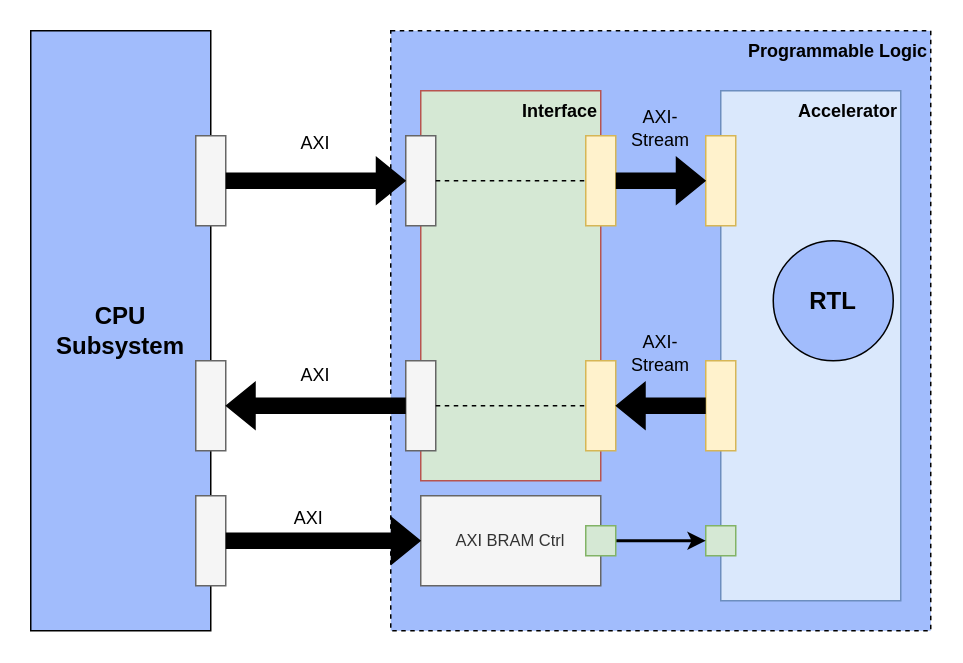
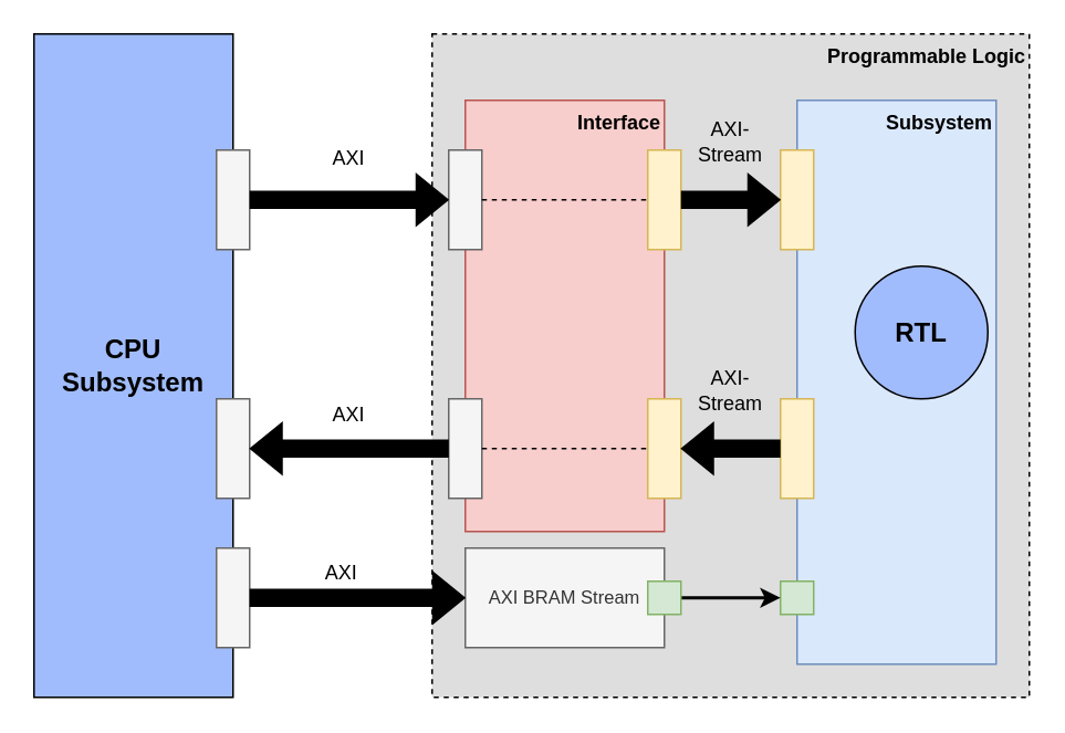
  <mxCell id="0" />
  <mxCell id="1" parent="0" />
  <mxCell id="2" value="&lt;font style=&quot;font-size: 16px;&quot;&gt;&lt;b&gt;CPU Subsystem&lt;/b&gt;&lt;/font&gt;" style="rounded=0;whiteSpace=wrap;html=1;fillColor=#a1bcfc;" parent="1" vertex="1"><mxGeometry x="20" y="20" width="120" height="400" as="geometry" /></mxCell>
- <mxCell id="3" value="&lt;b&gt;Programmable Logic&lt;/b&gt;" style="rounded=0;whiteSpace=wrap;html=1;dashed=1;align=right;horizontal=1;verticalAlign=top;fillColor=#a1bcfc;" parent="1" vertex="1"><mxGeometry x="260" y="20" width="360" height="400" as="geometry" /></mxCell>
- <mxCell id="4" value="&lt;b&gt;Interface&lt;/b&gt;" style="rounded=0;whiteSpace=wrap;html=1;verticalAlign=top;align=right;fillColor=#d5e8d4;strokeColor=#b85450;" parent="1" vertex="1"><mxGeometry x="280" y="60" width="120" height="260" as="geometry" /></mxCell>
+ <mxCell id="3" value="&lt;b&gt;Programmable Logic&lt;/b&gt;" style="rounded=0;whiteSpace=wrap;html=1;dashed=1;align=right;horizontal=1;verticalAlign=top;fillColor=#DEDEDE;" parent="1" vertex="1"><mxGeometry x="260" y="20" width="360" height="400" as="geometry" /></mxCell>
+ <mxCell id="4" value="&lt;b&gt;Interface&lt;/b&gt;" style="rounded=0;whiteSpace=wrap;html=1;verticalAlign=top;align=right;fillColor=#f8cecc;strokeColor=#b85450;" parent="1" vertex="1"><mxGeometry x="280" y="60" width="120" height="260" as="geometry" /></mxCell>
  <mxCell id="5" value="" style="rounded=0;whiteSpace=wrap;html=1;fillColor=#f5f5f5;fontColor=#333333;strokeColor=#666666;" parent="1" vertex="1"><mxGeometry x="270" y="90" width="20" height="60" as="geometry" /></mxCell>
  <mxCell id="6" value="" style="rounded=0;whiteSpace=wrap;html=1;fillColor=#f5f5f5;fontColor=#333333;strokeColor=#666666;" parent="1" vertex="1"><mxGeometry x="130" y="90" width="20" height="60" as="geometry" /></mxCell>
  <mxCell id="7" value="" style="shape=flexArrow;endArrow=classic;html=1;rounded=0;exitX=1;exitY=0.5;exitDx=0;exitDy=0;entryX=0;entryY=0.5;entryDx=0;entryDy=0;fillColor=#000000;" parent="1" source="6" target="5" edge="1"><mxGeometry width="50" height="50" relative="1" as="geometry"><mxPoint x="310" y="190" as="sourcePoint" /><mxPoint x="360" y="140" as="targetPoint" /></mxGeometry></mxCell>
  <mxCell id="8" value="" style="rounded=0;whiteSpace=wrap;html=1;fillColor=#f5f5f5;fontColor=#333333;strokeColor=#666666;" parent="1" vertex="1"><mxGeometry x="130" y="240" width="20" height="60" as="geometry" /></mxCell>
  <mxCell id="9" value="" style="rounded=0;whiteSpace=wrap;html=1;fillColor=#f5f5f5;fontColor=#333333;strokeColor=#666666;" parent="1" vertex="1"><mxGeometry x="270" y="240" width="20" height="60" as="geometry" /></mxCell>
  <mxCell id="10" value="" style="shape=flexArrow;endArrow=classic;html=1;rounded=0;exitX=0;exitY=0.5;exitDx=0;exitDy=0;entryX=1;entryY=0.5;entryDx=0;entryDy=0;fillColor=#000000;" parent="1" source="9" target="8" edge="1"><mxGeometry width="50" height="50" relative="1" as="geometry"><mxPoint x="160" y="130" as="sourcePoint" /><mxPoint x="280" y="130" as="targetPoint" /></mxGeometry></mxCell>
  <mxCell id="11" value="AXI" style="text;html=1;align=center;verticalAlign=middle;whiteSpace=wrap;rounded=0;" parent="1" vertex="1"><mxGeometry x="180" y="80" width="60" height="30" as="geometry" /></mxCell>
  <mxCell id="12" value="AXI" style="text;html=1;align=center;verticalAlign=middle;whiteSpace=wrap;rounded=0;" parent="1" vertex="1"><mxGeometry x="180" y="235" width="60" height="30" as="geometry" /></mxCell>
- <mxCell id="13" value="&lt;b&gt;Accelerator&lt;/b&gt;" style="rounded=0;whiteSpace=wrap;html=1;verticalAlign=top;align=right;fillColor=#DAE8FC;strokeColor=#6c8ebf;" parent="1" vertex="1"><mxGeometry x="480" y="60" width="120" height="340" as="geometry" /></mxCell>
+ <mxCell id="13" value="&lt;b&gt;Subsystem&lt;/b&gt;" style="rounded=0;whiteSpace=wrap;html=1;verticalAlign=top;align=right;fillColor=#DAE8FC;strokeColor=#6c8ebf;" parent="1" vertex="1"><mxGeometry x="480" y="60" width="120" height="340" as="geometry" /></mxCell>
  <mxCell id="14" value="" style="rounded=0;whiteSpace=wrap;html=1;fillColor=#fff2cc;strokeColor=#d6b656;" parent="1" vertex="1"><mxGeometry x="390" y="90" width="20" height="60" as="geometry" /></mxCell>
  <mxCell id="15" value="" style="rounded=0;whiteSpace=wrap;html=1;fillColor=#fff2cc;strokeColor=#d6b656;" parent="1" vertex="1"><mxGeometry x="470" y="90" width="20" height="60" as="geometry" /></mxCell>
  <mxCell id="16" value="" style="rounded=0;whiteSpace=wrap;html=1;fillColor=#fff2cc;strokeColor=#d6b656;" parent="1" vertex="1"><mxGeometry x="390" y="240" width="20" height="60" as="geometry" /></mxCell>
  <mxCell id="17" value="" style="rounded=0;whiteSpace=wrap;html=1;fillColor=#fff2cc;strokeColor=#d6b656;" parent="1" vertex="1"><mxGeometry x="470" y="240" width="20" height="60" as="geometry" /></mxCell>
  <mxCell id="18" value="" style="shape=flexArrow;endArrow=classic;html=1;rounded=0;exitX=1;exitY=0.5;exitDx=0;exitDy=0;fillColor=#000000;" parent="1" source="14" edge="1"><mxGeometry width="50" height="50" relative="1" as="geometry"><mxPoint x="420" y="119.71" as="sourcePoint" /><mxPoint x="470" y="120" as="targetPoint" /></mxGeometry></mxCell>
  <mxCell id="19" value="" style="shape=flexArrow;endArrow=classic;html=1;rounded=0;exitX=0;exitY=0.5;exitDx=0;exitDy=0;fillColor=#000000;entryX=1;entryY=0.5;entryDx=0;entryDy=0;" parent="1" source="17" target="16" edge="1"><mxGeometry width="50" height="50" relative="1" as="geometry"><mxPoint x="430" y="310" as="sourcePoint" /><mxPoint x="490" y="310" as="targetPoint" /></mxGeometry></mxCell>
  <mxCell id="20" value="" style="endArrow=none;dashed=1;html=1;rounded=0;exitX=1;exitY=0.5;exitDx=0;exitDy=0;entryX=0;entryY=0.5;entryDx=0;entryDy=0;" parent="1" source="5" target="14" edge="1"><mxGeometry width="50" height="50" relative="1" as="geometry"><mxPoint x="310" y="190" as="sourcePoint" /><mxPoint x="360" y="140" as="targetPoint" /></mxGeometry></mxCell>
  <mxCell id="21" value="" style="endArrow=none;dashed=1;html=1;rounded=0;entryX=0;entryY=0.5;entryDx=0;entryDy=0;exitX=1;exitY=0.5;exitDx=0;exitDy=0;" parent="1" source="9" target="16" edge="1"><mxGeometry width="50" height="50" relative="1" as="geometry"><mxPoint x="310" y="190" as="sourcePoint" /><mxPoint x="360" y="140" as="targetPoint" /></mxGeometry></mxCell>
  <mxCell id="22" value="&lt;b&gt;&lt;font style=&quot;font-size: 16px;&quot;&gt;RTL&lt;/font&gt;&lt;/b&gt;" style="ellipse;whiteSpace=wrap;html=1;aspect=fixed;fillColor=#A1BCFC;" parent="1" vertex="1"><mxGeometry x="515" y="160" width="80" height="80" as="geometry" /></mxCell>
  <mxCell id="23" value="AXI-Stream" style="text;html=1;align=center;verticalAlign=middle;whiteSpace=wrap;rounded=0;" parent="1" vertex="1"><mxGeometry x="410" y="70" width="60" height="30" as="geometry" /></mxCell>
  <mxCell id="24" value="AXI-Stream" style="text;html=1;align=center;verticalAlign=middle;whiteSpace=wrap;rounded=0;" parent="1" vertex="1"><mxGeometry x="410" y="220" width="60" height="30" as="geometry" /></mxCell>
  <mxCell id="25" value="" style="rounded=0;whiteSpace=wrap;html=1;fillColor=#d5e8d4;strokeColor=#82b366;" parent="1" vertex="1"><mxGeometry x="470" y="350" width="20" height="20" as="geometry" /></mxCell>
  <mxCell id="26" value="" style="rounded=0;whiteSpace=wrap;html=1;fillColor=#f5f5f5;fontColor=#333333;strokeColor=#666666;" parent="1" vertex="1"><mxGeometry x="130" y="330" width="20" height="60" as="geometry" /></mxCell>
  <mxCell id="27" value="AXI" style="text;html=1;align=center;verticalAlign=middle;resizable=0;points=[];autosize=1;strokeColor=none;fillColor=none;" parent="1" vertex="1"><mxGeometry x="185" y="330" width="40" height="30" as="geometry" /></mxCell>
- <mxCell id="28" value="&lt;font style=&quot;font-size: 11px;&quot;&gt;AXI BRAM Ctrl&lt;/font&gt;" style="rounded=0;whiteSpace=wrap;html=1;fillColor=#f5f5f5;fontColor=#333333;strokeColor=#666666;" parent="1" vertex="1"><mxGeometry x="280" y="330" width="120" height="60" as="geometry" /></mxCell>
+ <mxCell id="28" value="&lt;font style=&quot;font-size: 11px;&quot;&gt;AXI BRAM Stream&lt;/font&gt;" style="rounded=0;whiteSpace=wrap;html=1;fillColor=#f5f5f5;fontColor=#333333;strokeColor=#666666;" parent="1" vertex="1"><mxGeometry x="280" y="330" width="120" height="60" as="geometry" /></mxCell>
  <mxCell id="29" value="" style="shape=flexArrow;endArrow=classic;html=1;rounded=0;exitX=1;exitY=0.5;exitDx=0;exitDy=0;entryX=0;entryY=0.5;entryDx=0;entryDy=0;fillColor=#000000;" parent="1" source="26" target="28" edge="1"><mxGeometry width="50" height="50" relative="1" as="geometry"><mxPoint x="280" y="280" as="sourcePoint" /><mxPoint x="160" y="280" as="targetPoint" /></mxGeometry></mxCell>
  <mxCell id="30" value="" style="endArrow=classic;html=1;rounded=0;strokeWidth=2;entryX=0;entryY=0.5;entryDx=0;entryDy=0;exitX=1;exitY=0.5;exitDx=0;exitDy=0;" parent="1" source="31" target="25" edge="1"><mxGeometry width="50" height="50" relative="1" as="geometry"><mxPoint x="320" y="380" as="sourcePoint" /><mxPoint x="370" y="330" as="targetPoint" /></mxGeometry></mxCell>
  <mxCell id="31" value="" style="rounded=0;whiteSpace=wrap;html=1;fillColor=#d5e8d4;strokeColor=#82b366;" parent="1" vertex="1"><mxGeometry x="390" y="350" width="20" height="20" as="geometry" /></mxCell>
